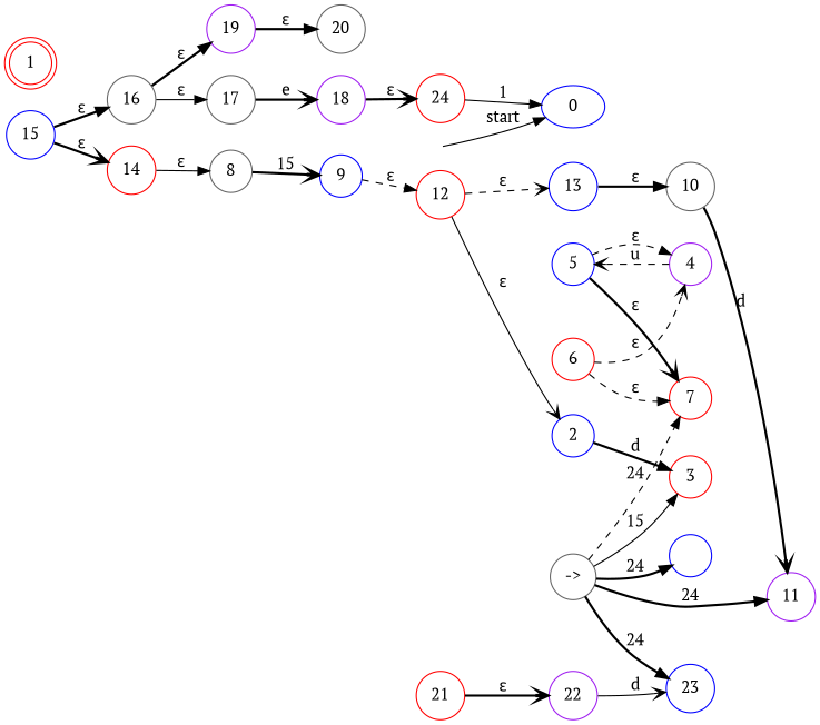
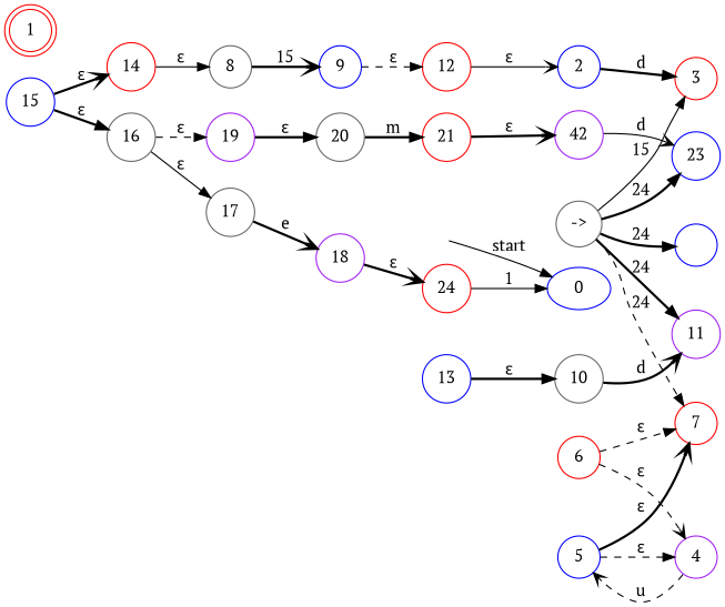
  digraph {
    fontname="PT Serif"
    rankdir=LR
    node [fontname="PT Serif" shape=circle color=blue]
    edge [arrowhead=normal fontname="PT Serif" style=bold]
    __start [shape=point style=invis color=""]
    0 [shape=""]
    1 [color=red shape=doublecircle]
    3 [color=red]
    2
    4 [color=purple]
    5
    7 [color=red]
    6 [color=red]
    14 [color=red]
    8 [color=gray40]
    9
    12 [color=red]
    13
    10 [color=gray40]
    11 [color=purple]
    15
    16 [color=gray40]
    17 [color=gray40]
    19 [color=purple]
    18 [color=purple]
    20 [color=gray40]
    24 [color=red]
    21 [color=red]
-   22 [color=purple]
+   22 [color=purple label=42]
    23
    "->" [color=gray40]
    ""
    __start -> 0 [label=start style=solid]
    2 -> 3 [label=d]
    4 -> 5 [arrowhead=vee label=u style=dashed]
    5 -> 4 [label="&epsilon;" style=dashed]
    5 -> 7 [arrowhead=vee label="&epsilon;"]
    6 -> 4 [arrowhead=vee label="&epsilon;" style=dashed]
    6 -> 7 [label="&epsilon;" style=dashed]
    14 -> 8 [label="&epsilon;" style=solid]
    8 -> 9 [arrowhead=vee label=15]
    9 -> 12 [label="&epsilon;" style=dashed]
    12 -> 2 [arrowhead=vee label="&epsilon;" style=solid]
-   12 -> 13 [arrowhead=vee label="&epsilon;" style=dashed]
    13 -> 10 [label="&epsilon;"]
    10 -> 11 [arrowhead=vee label=d]
    15 -> 14 [arrowhead=vee label="&epsilon;"]
    15 -> 16 [label="&epsilon;"]
    16 -> 17 [label="&epsilon;" style=solid]
-   16 -> 19 [label="&epsilon;"]
+   16 -> 19 [label="&epsilon;" style=dashed]
    17 -> 18 [arrowhead=vee label=e]
    19 -> 20 [label="&epsilon;"]
    18 -> 24 [arrowhead=vee label="&epsilon;"]
+   20 -> 21 [label=m]
    24 -> 0 [label=1 style=solid]
    21 -> 22 [arrowhead=vee label="&epsilon;"]
    22 -> 23 [arrowhead=vee label=d style=solid]
    "->" -> 3 [label=15 style=solid]
    "->" -> 7 [label=24 style=dashed]
    "->" -> 11 [label=24]
    "->" -> 23 [label=24]
    "->" -> "" [label=24]
  }
